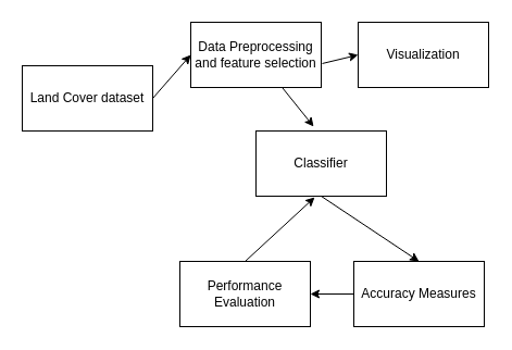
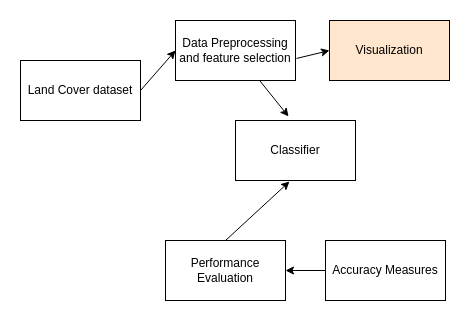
  <mxCell id="0" />
  <mxCell id="1" parent="0" />
  <mxCell id="2" value="Accuracy Measures" style="rounded=0;whiteSpace=wrap;html=1;" vertex="1" parent="1"><mxGeometry x="325" y="240" width="120" height="60" as="geometry" /></mxCell>
  <mxCell id="3" value="Data Preprocessing and feature selection" style="rounded=0;whiteSpace=wrap;html=1;" vertex="1" parent="1"><mxGeometry x="175" y="20" width="120" height="60" as="geometry" /></mxCell>
  <mxCell id="4" value="Performance Evaluation" style="rounded=0;whiteSpace=wrap;html=1;" vertex="1" parent="1"><mxGeometry x="165" y="240" width="120" height="60" as="geometry" /></mxCell>
  <mxCell id="5" value="Classifier" style="rounded=0;whiteSpace=wrap;html=1;" vertex="1" parent="1"><mxGeometry x="235" y="120" width="120" height="60" as="geometry" /></mxCell>
- <mxCell id="6" value="Visualization" style="rounded=0;whiteSpace=wrap;html=1;" vertex="1" parent="1"><mxGeometry x="329" y="20" width="120" height="60" as="geometry" /></mxCell>
+ <mxCell id="6" value="Visualization" style="rounded=0;whiteSpace=wrap;html=1;fillColor=#ffe6cc;" vertex="1" parent="1"><mxGeometry x="329" y="20" width="120" height="60" as="geometry" /></mxCell>
  <mxCell id="7" value="Land Cover dataset" style="rounded=0;whiteSpace=wrap;html=1;" vertex="1" parent="1"><mxGeometry x="20" y="60" width="120" height="60" as="geometry" /></mxCell>
  <mxCell id="8" value="" style="endArrow=classic;html=1;exitX=1;exitY=0.5;exitDx=0;exitDy=0;" edge="1" parent="1" source="7"><mxGeometry width="50" height="50" relative="1" as="geometry"><mxPoint x="225" y="-20" as="sourcePoint" /><mxPoint x="175" y="50" as="targetPoint" /></mxGeometry></mxCell>
  <mxCell id="9" value="" style="endArrow=classic;html=1;exitX=1.008;exitY=0.633;exitDx=0;exitDy=0;exitPerimeter=0;entryX=0;entryY=0.5;entryDx=0;entryDy=0;" edge="1" parent="1" source="3" target="6"><mxGeometry width="50" height="50" relative="1" as="geometry"><mxPoint x="235" y="-10" as="sourcePoint" /><mxPoint x="285" y="-60" as="targetPoint" /></mxGeometry></mxCell>
- <mxCell id="10" value="" style="endArrow=classic;html=1;exitX=0.5;exitY=1;exitDx=0;exitDy=0;entryX=0.5;entryY=0;entryDx=0;entryDy=0;" edge="1" parent="1" source="5" target="2"><mxGeometry width="50" height="50" relative="1" as="geometry"><mxPoint x="364" y="220" as="sourcePoint" /><mxPoint x="414" y="170" as="targetPoint" /></mxGeometry></mxCell>
  <mxCell id="11" value="" style="endArrow=classic;html=1;entryX=0.442;entryY=-0.067;entryDx=0;entryDy=0;entryPerimeter=0;" edge="1" parent="1" source="3" target="5"><mxGeometry width="50" height="50" relative="1" as="geometry"><mxPoint x="255" y="10" as="sourcePoint" /><mxPoint x="305" y="-40" as="targetPoint" /></mxGeometry></mxCell>
  <mxCell id="12" value="" style="endArrow=classic;html=1;exitX=0.5;exitY=0;exitDx=0;exitDy=0;entryX=0.45;entryY=1.017;entryDx=0;entryDy=0;entryPerimeter=0;" edge="1" parent="1" source="4" target="5"><mxGeometry width="50" height="50" relative="1" as="geometry"><mxPoint x="275" y="30" as="sourcePoint" /><mxPoint x="325" y="-20" as="targetPoint" /><Array as="points" /></mxGeometry></mxCell>
  <mxCell id="13" value="" style="endArrow=classic;html=1;exitX=0;exitY=0.5;exitDx=0;exitDy=0;entryX=1;entryY=0.5;entryDx=0;entryDy=0;" edge="1" parent="1" source="2" target="4"><mxGeometry width="50" height="50" relative="1" as="geometry"><mxPoint x="285" y="40" as="sourcePoint" /><mxPoint x="335" y="-10" as="targetPoint" /><Array as="points" /></mxGeometry></mxCell>
